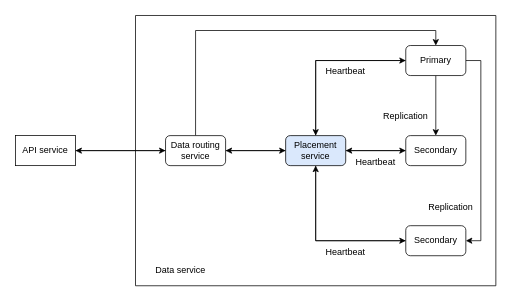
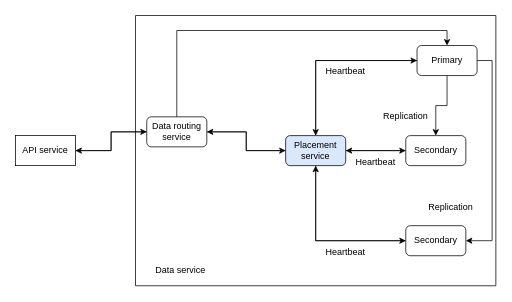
  <mxCell id="0" />
  <mxCell id="1" parent="0" />
  <mxCell id="2" value="" style="swimlane;startSize=0;" vertex="1" parent="1"><mxGeometry x="180" y="20" width="480" height="360" as="geometry" /></mxCell>
  <mxCell id="3" style="edgeStyle=orthogonalEdgeStyle;rounded=0;orthogonalLoop=1;jettySize=auto;html=1;exitX=0.5;exitY=1;exitDx=0;exitDy=0;entryX=0.5;entryY=0;entryDx=0;entryDy=0;" edge="1" parent="2" source="6" target="8"><mxGeometry relative="1" as="geometry" /></mxCell>
  <mxCell id="4" style="edgeStyle=orthogonalEdgeStyle;rounded=0;orthogonalLoop=1;jettySize=auto;html=1;exitX=1;exitY=0.5;exitDx=0;exitDy=0;entryX=1;entryY=0.5;entryDx=0;entryDy=0;" edge="1" parent="2" source="6" target="10"><mxGeometry relative="1" as="geometry" /></mxCell>
  <mxCell id="5" style="edgeStyle=orthogonalEdgeStyle;rounded=0;orthogonalLoop=1;jettySize=auto;html=1;exitX=0;exitY=0.5;exitDx=0;exitDy=0;entryX=0.5;entryY=0;entryDx=0;entryDy=0;" edge="1" parent="2" source="6" target="18"><mxGeometry relative="1" as="geometry" /></mxCell>
- <mxCell id="6" value="Primary" style="rounded=1;whiteSpace=wrap;html=1;" vertex="1" parent="2"><mxGeometry x="360" y="40" width="80" height="40" as="geometry" /></mxCell>
+ <mxCell id="6" value="Primary" style="rounded=1;whiteSpace=wrap;html=1;" vertex="1" parent="2"><mxGeometry x="375" y="40" width="80" height="40" as="geometry" /></mxCell>
  <mxCell id="7" style="edgeStyle=orthogonalEdgeStyle;rounded=0;orthogonalLoop=1;jettySize=auto;html=1;exitX=0;exitY=0.5;exitDx=0;exitDy=0;" edge="1" parent="2" source="8" target="18"><mxGeometry relative="1" as="geometry" /></mxCell>
  <mxCell id="8" value="Secondary" style="rounded=1;whiteSpace=wrap;html=1;" vertex="1" parent="2"><mxGeometry x="360" y="160" width="80" height="40" as="geometry" /></mxCell>
  <mxCell id="9" style="edgeStyle=orthogonalEdgeStyle;rounded=0;orthogonalLoop=1;jettySize=auto;html=1;exitX=0;exitY=0.5;exitDx=0;exitDy=0;" edge="1" parent="2" source="10" target="18"><mxGeometry relative="1" as="geometry" /></mxCell>
  <mxCell id="10" value="Secondary" style="rounded=1;whiteSpace=wrap;html=1;" vertex="1" parent="2"><mxGeometry x="360" y="280" width="80" height="40" as="geometry" /></mxCell>
  <mxCell id="11" style="edgeStyle=orthogonalEdgeStyle;rounded=0;orthogonalLoop=1;jettySize=auto;html=1;exitX=1;exitY=0.5;exitDx=0;exitDy=0;entryX=0;entryY=0.5;entryDx=0;entryDy=0;" edge="1" parent="2" source="13" target="18"><mxGeometry relative="1" as="geometry" /></mxCell>
  <mxCell id="12" style="edgeStyle=orthogonalEdgeStyle;rounded=0;orthogonalLoop=1;jettySize=auto;html=1;exitX=0.5;exitY=0;exitDx=0;exitDy=0;entryX=0.5;entryY=0;entryDx=0;entryDy=0;" edge="1" parent="2" source="13" target="6"><mxGeometry relative="1" as="geometry" /></mxCell>
- <mxCell id="13" value="Data routing service" style="rounded=1;whiteSpace=wrap;html=1;" vertex="1" parent="2"><mxGeometry x="40" y="160" width="80" height="40" as="geometry" /></mxCell>
+ <mxCell id="13" value="Data routing service" style="rounded=1;whiteSpace=wrap;html=1;" vertex="1" parent="2"><mxGeometry x="15" y="135" width="80" height="40" as="geometry" /></mxCell>
  <mxCell id="14" style="edgeStyle=orthogonalEdgeStyle;rounded=0;orthogonalLoop=1;jettySize=auto;html=1;exitX=0.5;exitY=0;exitDx=0;exitDy=0;entryX=0;entryY=0.5;entryDx=0;entryDy=0;" edge="1" parent="2" source="18" target="6"><mxGeometry relative="1" as="geometry" /></mxCell>
  <mxCell id="15" style="edgeStyle=orthogonalEdgeStyle;rounded=0;orthogonalLoop=1;jettySize=auto;html=1;exitX=1;exitY=0.5;exitDx=0;exitDy=0;entryX=0;entryY=0.5;entryDx=0;entryDy=0;" edge="1" parent="2" source="18" target="8"><mxGeometry relative="1" as="geometry" /></mxCell>
  <mxCell id="16" style="edgeStyle=orthogonalEdgeStyle;rounded=0;orthogonalLoop=1;jettySize=auto;html=1;exitX=0.5;exitY=1;exitDx=0;exitDy=0;entryX=0;entryY=0.5;entryDx=0;entryDy=0;" edge="1" parent="2" source="18" target="10"><mxGeometry relative="1" as="geometry" /></mxCell>
  <mxCell id="17" style="edgeStyle=orthogonalEdgeStyle;rounded=0;orthogonalLoop=1;jettySize=auto;html=1;exitX=0;exitY=0.5;exitDx=0;exitDy=0;entryX=1;entryY=0.5;entryDx=0;entryDy=0;" edge="1" parent="2" source="18" target="13"><mxGeometry relative="1" as="geometry" /></mxCell>
  <mxCell id="18" value="Placement service" style="rounded=1;whiteSpace=wrap;html=1;fillColor=#dae8fc;" vertex="1" parent="2"><mxGeometry x="200" y="160" width="80" height="40" as="geometry" /></mxCell>
  <mxCell id="19" value="Data service" style="text;html=1;align=center;verticalAlign=middle;whiteSpace=wrap;rounded=0;" vertex="1" parent="2"><mxGeometry y="320" width="120" height="40" as="geometry" /></mxCell>
  <mxCell id="20" value="Heartbeat" style="text;html=1;align=center;verticalAlign=middle;whiteSpace=wrap;rounded=0;" vertex="1" parent="2"><mxGeometry x="240" y="300" width="80" height="30" as="geometry" /></mxCell>
  <mxCell id="21" value="Heartbeat" style="text;html=1;align=center;verticalAlign=middle;whiteSpace=wrap;rounded=0;" vertex="1" parent="2"><mxGeometry x="280" y="180" width="80" height="30" as="geometry" /></mxCell>
  <mxCell id="22" value="Heartbeat" style="text;html=1;align=center;verticalAlign=middle;whiteSpace=wrap;rounded=0;" vertex="1" parent="2"><mxGeometry x="240" y="60" width="80" height="30" as="geometry" /></mxCell>
  <mxCell id="23" value="Replication" style="text;html=1;align=center;verticalAlign=middle;whiteSpace=wrap;rounded=0;" vertex="1" parent="2"><mxGeometry x="380" y="240" width="80" height="30" as="geometry" /></mxCell>
  <mxCell id="24" value="Replication" style="text;html=1;align=center;verticalAlign=middle;whiteSpace=wrap;rounded=0;" vertex="1" parent="2"><mxGeometry x="320" y="120" width="80" height="30" as="geometry" /></mxCell>
  <mxCell id="25" style="edgeStyle=orthogonalEdgeStyle;rounded=0;orthogonalLoop=1;jettySize=auto;html=1;exitX=1;exitY=0.5;exitDx=0;exitDy=0;" edge="1" parent="1" source="26" target="13"><mxGeometry relative="1" as="geometry" /></mxCell>
  <mxCell id="26" value="API service" style="whiteSpace=wrap;html=1;rounded=0;" vertex="1" parent="1"><mxGeometry x="20" y="180" width="80" height="40" as="geometry" /></mxCell>
  <mxCell id="27" style="edgeStyle=orthogonalEdgeStyle;rounded=0;orthogonalLoop=1;jettySize=auto;html=1;exitX=0;exitY=0.5;exitDx=0;exitDy=0;entryX=1;entryY=0.5;entryDx=0;entryDy=0;" edge="1" parent="1" source="13" target="26"><mxGeometry relative="1" as="geometry" /></mxCell>
